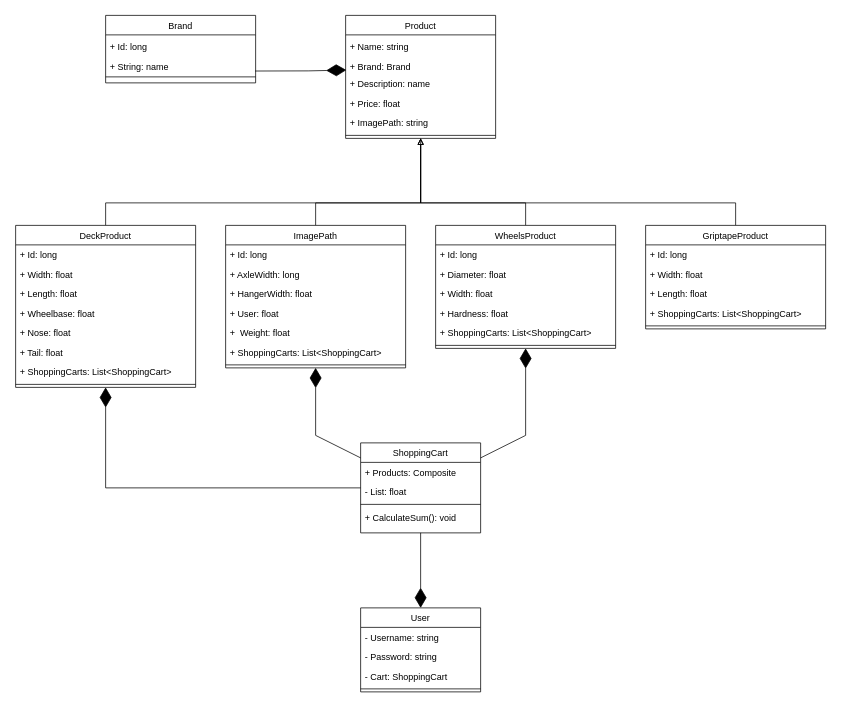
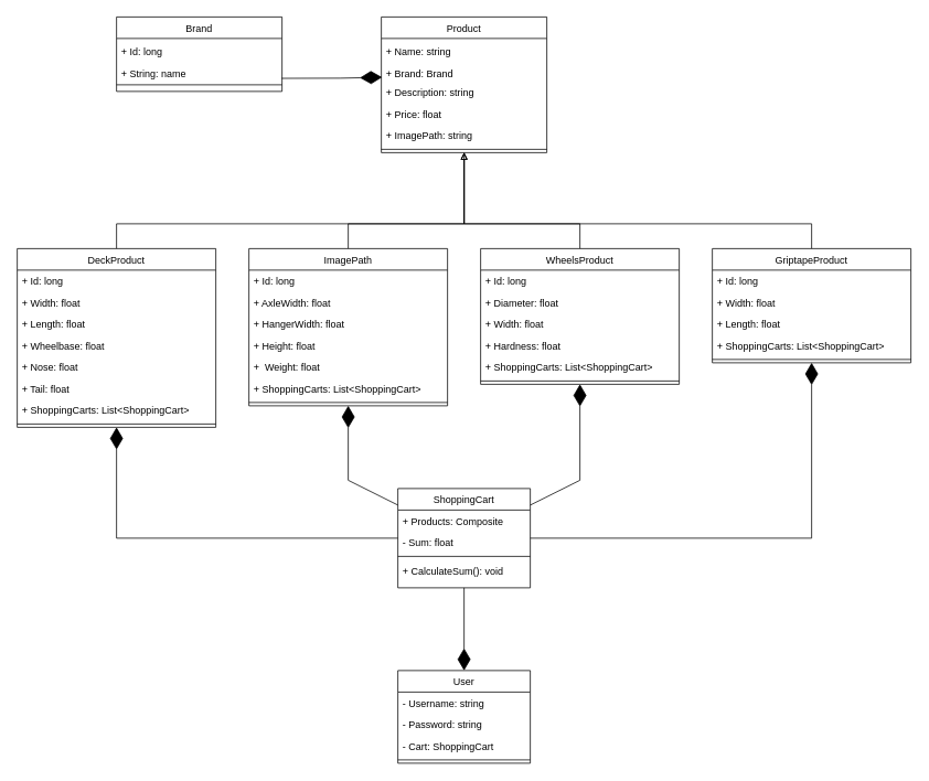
  <mxCell id="0" />
  <mxCell id="1" parent="0" />
  <mxCell id="2" value="ShoppingCart" style="swimlane;fontStyle=0;align=center;verticalAlign=top;childLayout=stackLayout;horizontal=1;startSize=26;horizontalStack=0;resizeParent=1;resizeLast=0;collapsible=1;marginBottom=0;rounded=0;shadow=0;strokeWidth=1;" parent="1" vertex="1"><mxGeometry x="480" y="590" width="160" height="120" as="geometry"><mxRectangle x="550" y="140" width="160" height="26" as="alternateBounds" /></mxGeometry></mxCell>
  <mxCell id="3" value="+ Products: Composite" style="text;align=left;verticalAlign=top;spacingLeft=4;spacingRight=4;overflow=hidden;rotatable=0;points=[[0,0.5],[1,0.5]];portConstraint=eastwest;" parent="2" vertex="1"><mxGeometry y="26" width="160" height="26" as="geometry" /></mxCell>
- <mxCell id="4" value="- List: float" style="text;align=left;verticalAlign=top;spacingLeft=4;spacingRight=4;overflow=hidden;rotatable=0;points=[[0,0.5],[1,0.5]];portConstraint=eastwest;" parent="2" vertex="1"><mxGeometry y="52" width="160" height="26" as="geometry" /></mxCell>
+ <mxCell id="4" value="- Sum: float" style="text;align=left;verticalAlign=top;spacingLeft=4;spacingRight=4;overflow=hidden;rotatable=0;points=[[0,0.5],[1,0.5]];portConstraint=eastwest;" parent="2" vertex="1"><mxGeometry y="52" width="160" height="26" as="geometry" /></mxCell>
  <mxCell id="5" value="" style="line;html=1;strokeWidth=1;align=left;verticalAlign=middle;spacingTop=-1;spacingLeft=3;spacingRight=3;rotatable=0;labelPosition=right;points=[];portConstraint=eastwest;" parent="2" vertex="1"><mxGeometry y="78" width="160" height="8" as="geometry" /></mxCell>
  <mxCell id="6" value="+ CalculateSum(): void" style="text;align=left;verticalAlign=top;spacingLeft=4;spacingRight=4;overflow=hidden;rotatable=0;points=[[0,0.5],[1,0.5]];portConstraint=eastwest;" parent="2" vertex="1"><mxGeometry y="86" width="160" height="26" as="geometry" /></mxCell>
  <mxCell id="7" value="Product" style="swimlane;fontStyle=0;align=center;verticalAlign=top;childLayout=stackLayout;horizontal=1;startSize=26;horizontalStack=0;resizeParent=1;resizeLast=0;collapsible=1;marginBottom=0;rounded=0;shadow=0;strokeWidth=1;" parent="1" vertex="1"><mxGeometry x="460" y="20" width="200" height="164" as="geometry"><mxRectangle x="130" y="380" width="160" height="26" as="alternateBounds" /></mxGeometry></mxCell>
  <mxCell id="8" value="+ Name: string" style="text;align=left;verticalAlign=bottom;spacingLeft=4;spacingRight=4;overflow=hidden;rotatable=0;points=[[0,0.5],[1,0.5]];portConstraint=eastwest;" vertex="1" parent="7"><mxGeometry y="26" width="200" height="26" as="geometry" /></mxCell>
  <mxCell id="9" value="+ Brand: Brand" style="text;align=left;verticalAlign=bottom;spacingLeft=4;spacingRight=4;overflow=hidden;rotatable=0;points=[[0,0.5],[1,0.5]];portConstraint=eastwest;" vertex="1" parent="7"><mxGeometry y="52" width="200" height="26" as="geometry" /></mxCell>
- <mxCell id="10" value="+ Description: name" style="text;align=left;verticalAlign=top;spacingLeft=4;spacingRight=4;overflow=hidden;rotatable=0;points=[[0,0.5],[1,0.5]];portConstraint=eastwest;" parent="7" vertex="1"><mxGeometry y="78" width="200" height="26" as="geometry" /></mxCell>
+ <mxCell id="10" value="+ Description: string" style="text;align=left;verticalAlign=top;spacingLeft=4;spacingRight=4;overflow=hidden;rotatable=0;points=[[0,0.5],[1,0.5]];portConstraint=eastwest;" parent="7" vertex="1"><mxGeometry y="78" width="200" height="26" as="geometry" /></mxCell>
  <mxCell id="11" value="+ Price: float" style="text;align=left;verticalAlign=top;spacingLeft=4;spacingRight=4;overflow=hidden;rotatable=0;points=[[0,0.5],[1,0.5]];portConstraint=eastwest;" parent="7" vertex="1"><mxGeometry y="104" width="200" height="26" as="geometry" /></mxCell>
  <mxCell id="12" value="+ ImagePath: string" style="text;align=left;verticalAlign=top;spacingLeft=4;spacingRight=4;overflow=hidden;rotatable=0;points=[[0,0.5],[1,0.5]];portConstraint=eastwest;" vertex="1" parent="7"><mxGeometry y="130" width="200" height="26" as="geometry" /></mxCell>
  <mxCell id="13" value="" style="line;html=1;strokeWidth=1;align=left;verticalAlign=middle;spacingTop=-1;spacingLeft=3;spacingRight=3;rotatable=0;labelPosition=right;points=[];portConstraint=eastwest;" parent="7" vertex="1"><mxGeometry y="156" width="200" height="8" as="geometry" /></mxCell>
  <mxCell id="14" style="edgeStyle=orthogonalEdgeStyle;rounded=0;orthogonalLoop=1;jettySize=auto;html=1;endArrow=block;endFill=0;" parent="1" source="15" target="7" edge="1"><mxGeometry relative="1" as="geometry"><Array as="points"><mxPoint y="270" x="140" /><mxPoint x="560" y="270" /></Array></mxGeometry></mxCell>
  <mxCell id="15" value="DeckProduct" style="swimlane;fontStyle=0;align=center;verticalAlign=top;childLayout=stackLayout;horizontal=1;startSize=26;horizontalStack=0;resizeParent=1;resizeLast=0;collapsible=1;marginBottom=0;rounded=0;shadow=0;strokeWidth=1;" parent="1" vertex="1"><mxGeometry x="20" y="300" width="240" height="216" as="geometry"><mxRectangle x="130" y="380" width="160" height="26" as="alternateBounds" /></mxGeometry></mxCell>
  <mxCell id="16" value="+ Id: long" style="text;align=left;verticalAlign=top;spacingLeft=4;spacingRight=4;overflow=hidden;rotatable=0;points=[[0,0.5],[1,0.5]];portConstraint=eastwest;" vertex="1" parent="15"><mxGeometry y="26" width="240" height="26" as="geometry" /></mxCell>
  <mxCell id="17" value="+ Width: float" style="text;align=left;verticalAlign=top;spacingLeft=4;spacingRight=4;overflow=hidden;rotatable=0;points=[[0,0.5],[1,0.5]];portConstraint=eastwest;" parent="15" vertex="1"><mxGeometry y="52" width="240" height="26" as="geometry" /></mxCell>
  <mxCell id="18" value="+ Length: float" style="text;align=left;verticalAlign=top;spacingLeft=4;spacingRight=4;overflow=hidden;rotatable=0;points=[[0,0.5],[1,0.5]];portConstraint=eastwest;" parent="15" vertex="1"><mxGeometry y="78" width="240" height="26" as="geometry" /></mxCell>
  <mxCell id="19" value="+ Wheelbase: float" style="text;align=left;verticalAlign=top;spacingLeft=4;spacingRight=4;overflow=hidden;rotatable=0;points=[[0,0.5],[1,0.5]];portConstraint=eastwest;" parent="15" vertex="1"><mxGeometry y="104" width="240" height="26" as="geometry" /></mxCell>
  <mxCell id="20" value="+ Nose: float" style="text;align=left;verticalAlign=top;spacingLeft=4;spacingRight=4;overflow=hidden;rotatable=0;points=[[0,0.5],[1,0.5]];portConstraint=eastwest;" parent="15" vertex="1"><mxGeometry y="130" width="240" height="26" as="geometry" /></mxCell>
  <mxCell id="21" value="+ Tail: float" style="text;align=left;verticalAlign=top;spacingLeft=4;spacingRight=4;overflow=hidden;rotatable=0;points=[[0,0.5],[1,0.5]];portConstraint=eastwest;" parent="15" vertex="1"><mxGeometry y="156" width="240" height="26" as="geometry" /></mxCell>
  <mxCell id="22" value="+ ShoppingCarts: List&lt;ShoppingCart&gt;" style="text;align=left;verticalAlign=top;spacingLeft=4;spacingRight=4;overflow=hidden;rotatable=0;points=[[0,0.5],[1,0.5]];portConstraint=eastwest;" vertex="1" parent="15"><mxGeometry y="182" width="240" height="26" as="geometry" /></mxCell>
  <mxCell id="23" value="" style="line;html=1;strokeWidth=1;align=left;verticalAlign=middle;spacingTop=-1;spacingLeft=3;spacingRight=3;rotatable=0;labelPosition=right;points=[];portConstraint=eastwest;" parent="15" vertex="1"><mxGeometry y="208" width="240" height="8" as="geometry" /></mxCell>
  <mxCell id="24" style="edgeStyle=orthogonalEdgeStyle;rounded=0;orthogonalLoop=1;jettySize=auto;html=1;endArrow=block;endFill=0;" parent="1" source="25" target="7" edge="1"><mxGeometry relative="1" as="geometry"><Array as="points"><mxPoint x="420" y="270" /><mxPoint x="560" y="270" /></Array></mxGeometry></mxCell>
  <mxCell id="25" value="ImagePath" style="swimlane;fontStyle=0;align=center;verticalAlign=top;childLayout=stackLayout;horizontal=1;startSize=26;horizontalStack=0;resizeParent=1;resizeLast=0;collapsible=1;marginBottom=0;rounded=0;shadow=0;strokeWidth=1;" parent="1" vertex="1"><mxGeometry x="300" y="300" width="240" height="190" as="geometry"><mxRectangle x="130" y="380" width="160" height="26" as="alternateBounds" /></mxGeometry></mxCell>
  <mxCell id="26" value="+ Id: long" style="text;align=left;verticalAlign=top;spacingLeft=4;spacingRight=4;overflow=hidden;rotatable=0;points=[[0,0.5],[1,0.5]];portConstraint=eastwest;" vertex="1" parent="25"><mxGeometry y="26" width="240" height="26" as="geometry" /></mxCell>
- <mxCell id="27" value="+ AxleWidth: long" style="text;align=left;verticalAlign=top;spacingLeft=4;spacingRight=4;overflow=hidden;rotatable=0;points=[[0,0.5],[1,0.5]];portConstraint=eastwest;" parent="25" vertex="1"><mxGeometry y="52" width="240" height="26" as="geometry" /></mxCell>
+ <mxCell id="27" value="+ AxleWidth: float" style="text;align=left;verticalAlign=top;spacingLeft=4;spacingRight=4;overflow=hidden;rotatable=0;points=[[0,0.5],[1,0.5]];portConstraint=eastwest;" parent="25" vertex="1"><mxGeometry y="52" width="240" height="26" as="geometry" /></mxCell>
  <mxCell id="28" value="+ HangerWidth: float" style="text;align=left;verticalAlign=top;spacingLeft=4;spacingRight=4;overflow=hidden;rotatable=0;points=[[0,0.5],[1,0.5]];portConstraint=eastwest;" parent="25" vertex="1"><mxGeometry y="78" width="240" height="26" as="geometry" /></mxCell>
- <mxCell id="29" value="+ User: float" style="text;align=left;verticalAlign=top;spacingLeft=4;spacingRight=4;overflow=hidden;rotatable=0;points=[[0,0.5],[1,0.5]];portConstraint=eastwest;" parent="25" vertex="1"><mxGeometry y="104" width="240" height="26" as="geometry" /></mxCell>
+ <mxCell id="29" value="+ Height: float" style="text;align=left;verticalAlign=top;spacingLeft=4;spacingRight=4;overflow=hidden;rotatable=0;points=[[0,0.5],[1,0.5]];portConstraint=eastwest;" parent="25" vertex="1"><mxGeometry y="104" width="240" height="26" as="geometry" /></mxCell>
  <mxCell id="30" value="+  Weight: float" style="text;align=left;verticalAlign=top;spacingLeft=4;spacingRight=4;overflow=hidden;rotatable=0;points=[[0,0.5],[1,0.5]];portConstraint=eastwest;" parent="25" vertex="1"><mxGeometry y="130" width="240" height="26" as="geometry" /></mxCell>
  <mxCell id="31" value="+ ShoppingCarts: List&lt;ShoppingCart&gt;" style="text;align=left;verticalAlign=top;spacingLeft=4;spacingRight=4;overflow=hidden;rotatable=0;points=[[0,0.5],[1,0.5]];portConstraint=eastwest;" vertex="1" parent="25"><mxGeometry y="156" width="240" height="26" as="geometry" /></mxCell>
  <mxCell id="32" value="" style="line;html=1;strokeWidth=1;align=left;verticalAlign=middle;spacingTop=-1;spacingLeft=3;spacingRight=3;rotatable=0;labelPosition=right;points=[];portConstraint=eastwest;" parent="25" vertex="1"><mxGeometry y="182" width="240" height="8" as="geometry" /></mxCell>
  <mxCell id="33" style="edgeStyle=orthogonalEdgeStyle;rounded=0;orthogonalLoop=1;jettySize=auto;html=1;endArrow=block;endFill=0;" parent="1" source="34" target="7" edge="1"><mxGeometry relative="1" as="geometry"><Array as="points"><mxPoint x="700" y="270" /><mxPoint x="560" y="270" /></Array></mxGeometry></mxCell>
  <mxCell id="34" value="WheelsProduct" style="swimlane;fontStyle=0;align=center;verticalAlign=top;childLayout=stackLayout;horizontal=1;startSize=26;horizontalStack=0;resizeParent=1;resizeLast=0;collapsible=1;marginBottom=0;rounded=0;shadow=0;strokeWidth=1;" parent="1" vertex="1"><mxGeometry x="580" y="300" width="240" height="164" as="geometry"><mxRectangle x="130" y="380" width="160" height="26" as="alternateBounds" /></mxGeometry></mxCell>
  <mxCell id="35" value="+ Id: long" style="text;align=left;verticalAlign=top;spacingLeft=4;spacingRight=4;overflow=hidden;rotatable=0;points=[[0,0.5],[1,0.5]];portConstraint=eastwest;" vertex="1" parent="34"><mxGeometry y="26" width="240" height="26" as="geometry" /></mxCell>
  <mxCell id="36" value="+ Diameter: float" style="text;align=left;verticalAlign=top;spacingLeft=4;spacingRight=4;overflow=hidden;rotatable=0;points=[[0,0.5],[1,0.5]];portConstraint=eastwest;" parent="34" vertex="1"><mxGeometry y="52" width="240" height="26" as="geometry" /></mxCell>
  <mxCell id="37" value="+ Width: float" style="text;align=left;verticalAlign=top;spacingLeft=4;spacingRight=4;overflow=hidden;rotatable=0;points=[[0,0.5],[1,0.5]];portConstraint=eastwest;" parent="34" vertex="1"><mxGeometry y="78" width="240" height="26" as="geometry" /></mxCell>
  <mxCell id="38" value="+ Hardness: float" style="text;align=left;verticalAlign=top;spacingLeft=4;spacingRight=4;overflow=hidden;rotatable=0;points=[[0,0.5],[1,0.5]];portConstraint=eastwest;html=1;" parent="34" vertex="1"><mxGeometry y="104" width="240" height="26" as="geometry" /></mxCell>
  <mxCell id="39" value="+ ShoppingCarts: List&amp;lt;ShoppingCart&amp;gt;" style="text;align=left;verticalAlign=top;spacingLeft=4;spacingRight=4;overflow=hidden;rotatable=0;points=[[0,0.5],[1,0.5]];portConstraint=eastwest;html=1;" vertex="1" parent="34"><mxGeometry y="130" width="240" height="26" as="geometry" /></mxCell>
  <mxCell id="40" value="" style="line;html=1;strokeWidth=1;align=left;verticalAlign=middle;spacingTop=-1;spacingLeft=3;spacingRight=3;rotatable=0;labelPosition=right;points=[];portConstraint=eastwest;" parent="34" vertex="1"><mxGeometry y="156" width="240" height="8" as="geometry" /></mxCell>
  <mxCell id="41" style="edgeStyle=orthogonalEdgeStyle;rounded=0;orthogonalLoop=1;jettySize=auto;html=1;endArrow=none;endFill=0;" parent="1" source="42" target="7" edge="1"><mxGeometry relative="1" as="geometry"><Array as="points"><mxPoint x="980" y="270" /><mxPoint x="560" y="270" /></Array></mxGeometry></mxCell>
  <mxCell id="42" value="GriptapeProduct" style="swimlane;fontStyle=0;align=center;verticalAlign=top;childLayout=stackLayout;horizontal=1;startSize=26;horizontalStack=0;resizeParent=1;resizeLast=0;collapsible=1;marginBottom=0;rounded=0;shadow=0;strokeWidth=1;" parent="1" vertex="1"><mxGeometry x="860" y="300" width="240" height="138" as="geometry"><mxRectangle x="130" y="380" width="160" height="26" as="alternateBounds" /></mxGeometry></mxCell>
  <mxCell id="43" value="+ Id: long" style="text;align=left;verticalAlign=top;spacingLeft=4;spacingRight=4;overflow=hidden;rotatable=0;points=[[0,0.5],[1,0.5]];portConstraint=eastwest;" vertex="1" parent="42"><mxGeometry y="26" width="240" height="26" as="geometry" /></mxCell>
  <mxCell id="44" value="+ Width: float" style="text;align=left;verticalAlign=top;spacingLeft=4;spacingRight=4;overflow=hidden;rotatable=0;points=[[0,0.5],[1,0.5]];portConstraint=eastwest;" parent="42" vertex="1"><mxGeometry y="52" width="240" height="26" as="geometry" /></mxCell>
  <mxCell id="45" value="+ Length: float" style="text;align=left;verticalAlign=top;spacingLeft=4;spacingRight=4;overflow=hidden;rotatable=0;points=[[0,0.5],[1,0.5]];portConstraint=eastwest;" parent="42" vertex="1"><mxGeometry y="78" width="240" height="26" as="geometry" /></mxCell>
  <mxCell id="46" value="+ ShoppingCarts: List&lt;ShoppingCart&gt;" style="text;align=left;verticalAlign=top;spacingLeft=4;spacingRight=4;overflow=hidden;rotatable=0;points=[[0,0.5],[1,0.5]];portConstraint=eastwest;" vertex="1" parent="42"><mxGeometry y="104" width="240" height="26" as="geometry" /></mxCell>
  <mxCell id="47" value="" style="line;html=1;strokeWidth=1;align=left;verticalAlign=middle;spacingTop=-1;spacingLeft=3;spacingRight=3;rotatable=0;labelPosition=right;points=[];portConstraint=eastwest;" parent="42" vertex="1"><mxGeometry y="130" width="240" height="8" as="geometry" /></mxCell>
  <mxCell id="48" value="User" style="swimlane;fontStyle=0;align=center;verticalAlign=top;childLayout=stackLayout;horizontal=1;startSize=26;horizontalStack=0;resizeParent=1;resizeLast=0;collapsible=1;marginBottom=0;rounded=0;shadow=0;strokeWidth=1;" parent="1" vertex="1"><mxGeometry x="480" y="810" width="160" height="112" as="geometry"><mxRectangle x="550" y="140" width="160" height="26" as="alternateBounds" /></mxGeometry></mxCell>
  <mxCell id="49" value="- Username: string" style="text;align=left;verticalAlign=top;spacingLeft=4;spacingRight=4;overflow=hidden;rotatable=0;points=[[0,0.5],[1,0.5]];portConstraint=eastwest;" parent="48" vertex="1"><mxGeometry y="26" width="160" height="26" as="geometry" /></mxCell>
  <mxCell id="50" value="- Password: string" style="text;align=left;verticalAlign=top;spacingLeft=4;spacingRight=4;overflow=hidden;rotatable=0;points=[[0,0.5],[1,0.5]];portConstraint=eastwest;" parent="48" vertex="1"><mxGeometry y="52" width="160" height="26" as="geometry" /></mxCell>
  <mxCell id="51" value="- Cart: ShoppingCart" style="text;align=left;verticalAlign=top;spacingLeft=4;spacingRight=4;overflow=hidden;rotatable=0;points=[[0,0.5],[1,0.5]];portConstraint=eastwest;" parent="48" vertex="1"><mxGeometry y="78" width="160" height="26" as="geometry" /></mxCell>
  <mxCell id="52" value="" style="line;html=1;strokeWidth=1;align=left;verticalAlign=middle;spacingTop=-1;spacingLeft=3;spacingRight=3;rotatable=0;labelPosition=right;points=[];portConstraint=eastwest;" parent="48" vertex="1"><mxGeometry y="104" width="160" height="8" as="geometry" /></mxCell>
  <mxCell id="53" value="" style="endArrow=diamondThin;endFill=1;endSize=24;html=1;rounded=0;" parent="1" edge="1" target="48" source="2"><mxGeometry width="160" relative="1" as="geometry"><mxPoint x="19.63" y="109" as="sourcePoint" /><mxPoint x="19.63" y="31" as="targetPoint" /></mxGeometry></mxCell>
  <mxCell id="54" value="" style="endArrow=diamondThin;endFill=1;endSize=24;html=1;rounded=0;" parent="1" source="2" target="15" edge="1"><mxGeometry width="160" relative="1" as="geometry"><mxPoint x="220" y="169" as="sourcePoint" /><mxPoint x="130" y="660" as="targetPoint" /><Array as="points"><mxPoint y="650" x="140" /></Array></mxGeometry></mxCell>
  <mxCell id="55" value="" style="endArrow=diamondThin;endFill=1;endSize=24;html=1;rounded=0;" edge="1" parent="1" source="2" target="25"><mxGeometry width="160" relative="1" as="geometry"><mxPoint x="490" y="660" as="sourcePoint" /><mxPoint x="150" y="526" as="targetPoint" /><Array as="points"><mxPoint x="420" y="580" /></Array></mxGeometry></mxCell>
  <mxCell id="56" value="" style="endArrow=diamondThin;endFill=1;endSize=24;html=1;rounded=0;" edge="1" parent="1" source="2" target="34"><mxGeometry width="160" relative="1" as="geometry"><mxPoint x="790" y="600" as="sourcePoint" /><mxPoint x="730" y="480" as="targetPoint" /><Array as="points"><mxPoint x="700" y="580" /></Array></mxGeometry></mxCell>
+ <mxCell id="57" value="" style="endArrow=diamondThin;endFill=1;endSize=24;html=1;rounded=0;" edge="1" parent="1" source="2" target="42"><mxGeometry width="160" relative="1" as="geometry"><mxPoint x="890" y="636" as="sourcePoint" /><mxPoint x="950" y="490" as="targetPoint" /><Array as="points"><mxPoint x="980" y="650" /></Array></mxGeometry></mxCell>
  <mxCell id="58" value="Brand" style="swimlane;fontStyle=0;align=center;verticalAlign=top;childLayout=stackLayout;horizontal=1;startSize=26;horizontalStack=0;resizeParent=1;resizeLast=0;collapsible=1;marginBottom=0;rounded=0;shadow=0;strokeWidth=1;" vertex="1" parent="1"><mxGeometry y="20" width="200" height="90" as="geometry" x="140"><mxRectangle x="130" y="380" width="160" height="26" as="alternateBounds" /></mxGeometry></mxCell>
  <mxCell id="59" value="+ Id: long" style="text;align=left;verticalAlign=bottom;spacingLeft=4;spacingRight=4;overflow=hidden;rotatable=0;points=[[0,0.5],[1,0.5]];portConstraint=eastwest;" vertex="1" parent="58"><mxGeometry y="26" width="200" height="26" as="geometry" /></mxCell>
  <mxCell id="60" value="+ String: name" style="text;align=left;verticalAlign=bottom;spacingLeft=4;spacingRight=4;overflow=hidden;rotatable=0;points=[[0,0.5],[1,0.5]];portConstraint=eastwest;" vertex="1" parent="58"><mxGeometry y="52" width="200" height="26" as="geometry" /></mxCell>
  <mxCell id="61" value="" style="line;html=1;strokeWidth=1;align=left;verticalAlign=middle;spacingTop=-1;spacingLeft=3;spacingRight=3;rotatable=0;labelPosition=right;points=[];portConstraint=eastwest;" vertex="1" parent="58"><mxGeometry y="78" width="200" height="8" as="geometry" /></mxCell>
  <mxCell id="62" value="" style="endArrow=diamondThin;endFill=1;endSize=24;html=1;rounded=0;exitX=0.997;exitY=0.854;exitDx=0;exitDy=0;exitPerimeter=0;entryX=0.005;entryY=0.805;entryDx=0;entryDy=0;entryPerimeter=0;" edge="1" parent="1" source="60" target="9"><mxGeometry width="160" relative="1" as="geometry"><mxPoint x="380" y="220" as="sourcePoint" /><mxPoint x="380" y="60" as="targetPoint" /><Array as="points"><mxPoint x="410" y="94" /></Array></mxGeometry></mxCell>
